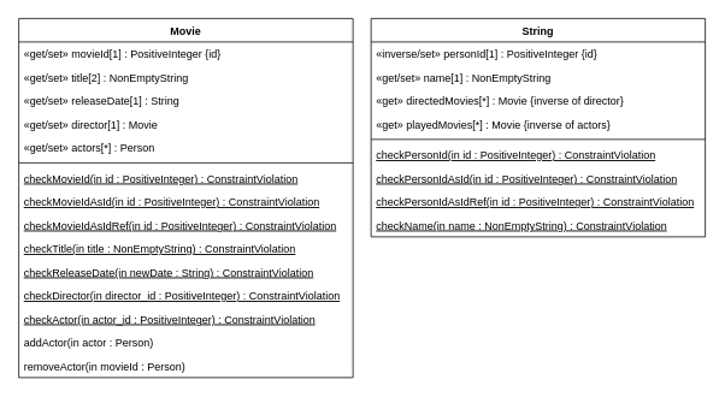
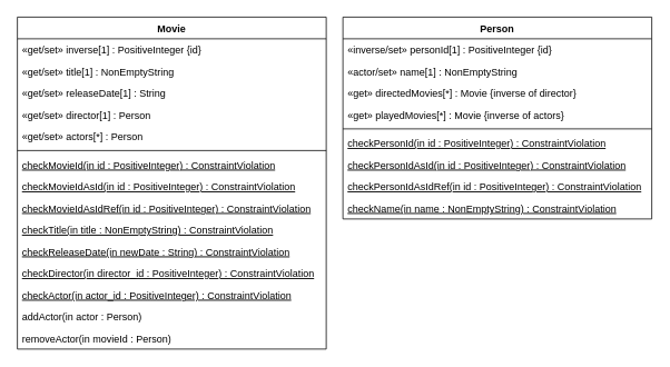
  <mxCell id="0" />
  <mxCell id="1" parent="0" />
  <mxCell id="2" value="Movie&#10;" style="swimlane;fontStyle=1;align=center;verticalAlign=top;childLayout=stackLayout;horizontal=1;startSize=26;horizontalStack=0;resizeParent=1;resizeParentMax=0;resizeLast=0;collapsible=1;marginBottom=0;" parent="1" vertex="1"><mxGeometry x="20" y="20" width="370" height="398" as="geometry" /></mxCell>
- <mxCell id="3" value="«get/set» movieId[1] : PositiveInteger {id}" style="text;strokeColor=none;fillColor=none;align=left;verticalAlign=top;spacingLeft=4;spacingRight=4;overflow=hidden;rotatable=0;points=[[0,0.5],[1,0.5]];portConstraint=eastwest;" parent="2" vertex="1"><mxGeometry y="26" width="370" height="26" as="geometry" /></mxCell>
- <mxCell id="4" value="«get/set» title[2] : NonEmptyString" style="text;strokeColor=none;fillColor=none;align=left;verticalAlign=top;spacingLeft=4;spacingRight=4;overflow=hidden;rotatable=0;points=[[0,0.5],[1,0.5]];portConstraint=eastwest;" parent="2" vertex="1"><mxGeometry y="52" width="370" height="26" as="geometry" /></mxCell>
+ <mxCell id="3" value="«get/set» inverse[1] : PositiveInteger {id}" style="text;strokeColor=none;fillColor=none;align=left;verticalAlign=top;spacingLeft=4;spacingRight=4;overflow=hidden;rotatable=0;points=[[0,0.5],[1,0.5]];portConstraint=eastwest;" parent="2" vertex="1"><mxGeometry y="26" width="370" height="26" as="geometry" /></mxCell>
+ <mxCell id="4" value="«get/set» title[1] : NonEmptyString" style="text;strokeColor=none;fillColor=none;align=left;verticalAlign=top;spacingLeft=4;spacingRight=4;overflow=hidden;rotatable=0;points=[[0,0.5],[1,0.5]];portConstraint=eastwest;" parent="2" vertex="1"><mxGeometry y="52" width="370" height="26" as="geometry" /></mxCell>
  <mxCell id="5" value="«get/set» releaseDate[1] : String" style="text;strokeColor=none;fillColor=none;align=left;verticalAlign=top;spacingLeft=4;spacingRight=4;overflow=hidden;rotatable=0;points=[[0,0.5],[1,0.5]];portConstraint=eastwest;" parent="2" vertex="1"><mxGeometry y="78" width="370" height="26" as="geometry" /></mxCell>
- <mxCell id="6" value="«get/set» director[1] : Movie" style="text;strokeColor=none;fillColor=none;align=left;verticalAlign=top;spacingLeft=4;spacingRight=4;overflow=hidden;rotatable=0;points=[[0,0.5],[1,0.5]];portConstraint=eastwest;" parent="2" vertex="1"><mxGeometry y="104" width="370" height="26" as="geometry" /></mxCell>
+ <mxCell id="6" value="«get/set» director[1] : Person" style="text;strokeColor=none;fillColor=none;align=left;verticalAlign=top;spacingLeft=4;spacingRight=4;overflow=hidden;rotatable=0;points=[[0,0.5],[1,0.5]];portConstraint=eastwest;" parent="2" vertex="1"><mxGeometry y="104" width="370" height="26" as="geometry" /></mxCell>
  <mxCell id="7" value="«get/set» actors[*] : Person" style="text;strokeColor=none;fillColor=none;align=left;verticalAlign=top;spacingLeft=4;spacingRight=4;overflow=hidden;rotatable=0;points=[[0,0.5],[1,0.5]];portConstraint=eastwest;" parent="2" vertex="1"><mxGeometry y="130" width="370" height="26" as="geometry" /></mxCell>
  <mxCell id="8" value="" style="line;strokeWidth=1;fillColor=none;align=left;verticalAlign=middle;spacingTop=-1;spacingLeft=3;spacingRight=3;rotatable=0;labelPosition=right;points=[];portConstraint=eastwest;strokeColor=inherit;" parent="2" vertex="1"><mxGeometry y="156" width="370" height="8" as="geometry" /></mxCell>
  <mxCell id="9" value="checkMovieId(in id : PositiveInteger) : ConstraintViolation" style="text;strokeColor=none;fillColor=none;align=left;verticalAlign=top;spacingLeft=4;spacingRight=4;overflow=hidden;rotatable=0;points=[[0,0.5],[1,0.5]];portConstraint=eastwest;fontStyle=4" parent="2" vertex="1"><mxGeometry y="164" width="370" height="26" as="geometry" /></mxCell>
  <mxCell id="10" value="checkMovieIdAsId(in id : PositiveInteger) : ConstraintViolation" style="text;strokeColor=none;fillColor=none;align=left;verticalAlign=top;spacingLeft=4;spacingRight=4;overflow=hidden;rotatable=0;points=[[0,0.5],[1,0.5]];portConstraint=eastwest;fontStyle=4" parent="2" vertex="1"><mxGeometry y="190" width="370" height="26" as="geometry" /></mxCell>
  <mxCell id="11" value="checkMovieIdAsIdRef(in id : PositiveInteger) : ConstraintViolation" style="text;strokeColor=none;fillColor=none;align=left;verticalAlign=top;spacingLeft=4;spacingRight=4;overflow=hidden;rotatable=0;points=[[0,0.5],[1,0.5]];portConstraint=eastwest;fontStyle=4" parent="2" vertex="1"><mxGeometry y="216" width="370" height="26" as="geometry" /></mxCell>
  <mxCell id="12" value="checkTitle(in title : NonEmptyString) : ConstraintViolation" style="text;strokeColor=none;fillColor=none;align=left;verticalAlign=top;spacingLeft=4;spacingRight=4;overflow=hidden;rotatable=0;points=[[0,0.5],[1,0.5]];portConstraint=eastwest;fontStyle=4" parent="2" vertex="1"><mxGeometry y="242" width="370" height="26" as="geometry" /></mxCell>
  <mxCell id="13" value="checkReleaseDate(in newDate : String) : ConstraintViolation" style="text;strokeColor=none;fillColor=none;align=left;verticalAlign=top;spacingLeft=4;spacingRight=4;overflow=hidden;rotatable=0;points=[[0,0.5],[1,0.5]];portConstraint=eastwest;fontStyle=4" parent="2" vertex="1"><mxGeometry y="268" width="370" height="26" as="geometry" /></mxCell>
  <mxCell id="14" value="checkDirector(in director_id : PositiveInteger) : ConstraintViolation" style="text;strokeColor=none;fillColor=none;align=left;verticalAlign=top;spacingLeft=4;spacingRight=4;overflow=hidden;rotatable=0;points=[[0,0.5],[1,0.5]];portConstraint=eastwest;fontStyle=4" parent="2" vertex="1"><mxGeometry y="294" width="370" height="26" as="geometry" /></mxCell>
  <mxCell id="15" value="checkActor(in actor_id : PositiveInteger) : ConstraintViolation" style="text;strokeColor=none;fillColor=none;align=left;verticalAlign=top;spacingLeft=4;spacingRight=4;overflow=hidden;rotatable=0;points=[[0,0.5],[1,0.5]];portConstraint=eastwest;fontStyle=4" parent="2" vertex="1"><mxGeometry y="320" width="370" height="26" as="geometry" /></mxCell>
  <mxCell id="16" value="addActor(in actor : Person)" style="text;strokeColor=none;fillColor=none;align=left;verticalAlign=top;spacingLeft=4;spacingRight=4;overflow=hidden;rotatable=0;points=[[0,0.5],[1,0.5]];portConstraint=eastwest;" parent="2" vertex="1"><mxGeometry y="346" width="370" height="26" as="geometry" /></mxCell>
  <mxCell id="17" value="removeActor(in movieId : Person)" style="text;strokeColor=none;fillColor=none;align=left;verticalAlign=top;spacingLeft=4;spacingRight=4;overflow=hidden;rotatable=0;points=[[0,0.5],[1,0.5]];portConstraint=eastwest;" parent="2" vertex="1"><mxGeometry y="372" width="370" height="26" as="geometry" /></mxCell>
- <mxCell id="18" value="String" style="swimlane;fontStyle=1;align=center;verticalAlign=top;childLayout=stackLayout;horizontal=1;startSize=26;horizontalStack=0;resizeParent=1;resizeParentMax=0;resizeLast=0;collapsible=1;marginBottom=0;" parent="1" vertex="1"><mxGeometry x="410" y="20" width="370" height="242" as="geometry" /></mxCell>
+ <mxCell id="18" value="Person" style="swimlane;fontStyle=1;align=center;verticalAlign=top;childLayout=stackLayout;horizontal=1;startSize=26;horizontalStack=0;resizeParent=1;resizeParentMax=0;resizeLast=0;collapsible=1;marginBottom=0;" parent="1" vertex="1"><mxGeometry x="410" y="20" width="370" height="242" as="geometry" /></mxCell>
  <mxCell id="19" value="«inverse/set» personId[1] : PositiveInteger {id}" style="text;strokeColor=none;fillColor=none;align=left;verticalAlign=top;spacingLeft=4;spacingRight=4;overflow=hidden;rotatable=0;points=[[0,0.5],[1,0.5]];portConstraint=eastwest;" parent="18" vertex="1"><mxGeometry y="26" width="370" height="26" as="geometry" /></mxCell>
- <mxCell id="20" value="«get/set» name[1] : NonEmptyString" style="text;strokeColor=none;fillColor=none;align=left;verticalAlign=top;spacingLeft=4;spacingRight=4;overflow=hidden;rotatable=0;points=[[0,0.5],[1,0.5]];portConstraint=eastwest;" parent="18" vertex="1"><mxGeometry y="52" width="370" height="26" as="geometry" /></mxCell>
+ <mxCell id="20" value="«actor/set» name[1] : NonEmptyString" style="text;strokeColor=none;fillColor=none;align=left;verticalAlign=top;spacingLeft=4;spacingRight=4;overflow=hidden;rotatable=0;points=[[0,0.5],[1,0.5]];portConstraint=eastwest;" parent="18" vertex="1"><mxGeometry y="52" width="370" height="26" as="geometry" /></mxCell>
  <mxCell id="21" value="«get» directedMovies[*] : Movie {inverse of director}" style="text;strokeColor=none;fillColor=none;align=left;verticalAlign=top;spacingLeft=4;spacingRight=4;overflow=hidden;rotatable=0;points=[[0,0.5],[1,0.5]];portConstraint=eastwest;" parent="18" vertex="1"><mxGeometry y="78" width="370" height="26" as="geometry" /></mxCell>
  <mxCell id="22" value="«get» playedMovies[*] : Movie {inverse of actors}" style="text;strokeColor=none;fillColor=none;align=left;verticalAlign=top;spacingLeft=4;spacingRight=4;overflow=hidden;rotatable=0;points=[[0,0.5],[1,0.5]];portConstraint=eastwest;" parent="18" vertex="1"><mxGeometry y="104" width="370" height="26" as="geometry" /></mxCell>
  <mxCell id="23" value="" style="line;strokeWidth=1;fillColor=none;align=left;verticalAlign=middle;spacingTop=-1;spacingLeft=3;spacingRight=3;rotatable=0;labelPosition=right;points=[];portConstraint=eastwest;strokeColor=inherit;" parent="18" vertex="1"><mxGeometry y="130" width="370" height="8" as="geometry" /></mxCell>
  <mxCell id="24" value="checkPersonId(in id : PositiveInteger) : ConstraintViolation" style="text;strokeColor=none;fillColor=none;align=left;verticalAlign=top;spacingLeft=4;spacingRight=4;overflow=hidden;rotatable=0;points=[[0,0.5],[1,0.5]];portConstraint=eastwest;fontStyle=4" parent="18" vertex="1"><mxGeometry y="138" width="370" height="26" as="geometry" /></mxCell>
  <mxCell id="25" value="checkPersonIdAsId(in id : PositiveInteger) : ConstraintViolation" style="text;strokeColor=none;fillColor=none;align=left;verticalAlign=top;spacingLeft=4;spacingRight=4;overflow=hidden;rotatable=0;points=[[0,0.5],[1,0.5]];portConstraint=eastwest;fontStyle=4" parent="18" vertex="1"><mxGeometry y="164" width="370" height="26" as="geometry" /></mxCell>
  <mxCell id="26" value="checkPersonIdAsIdRef(in id : PositiveInteger) : ConstraintViolation" style="text;strokeColor=none;fillColor=none;align=left;verticalAlign=top;spacingLeft=4;spacingRight=4;overflow=hidden;rotatable=0;points=[[0,0.5],[1,0.5]];portConstraint=eastwest;fontStyle=4" parent="18" vertex="1"><mxGeometry y="190" width="370" height="26" as="geometry" /></mxCell>
  <mxCell id="27" value="checkName(in name : NonEmptyString) : ConstraintViolation" style="text;strokeColor=none;fillColor=none;align=left;verticalAlign=top;spacingLeft=4;spacingRight=4;overflow=hidden;rotatable=0;points=[[0,0.5],[1,0.5]];portConstraint=eastwest;fontStyle=4" parent="18" vertex="1"><mxGeometry y="216" width="370" height="26" as="geometry" /></mxCell>
